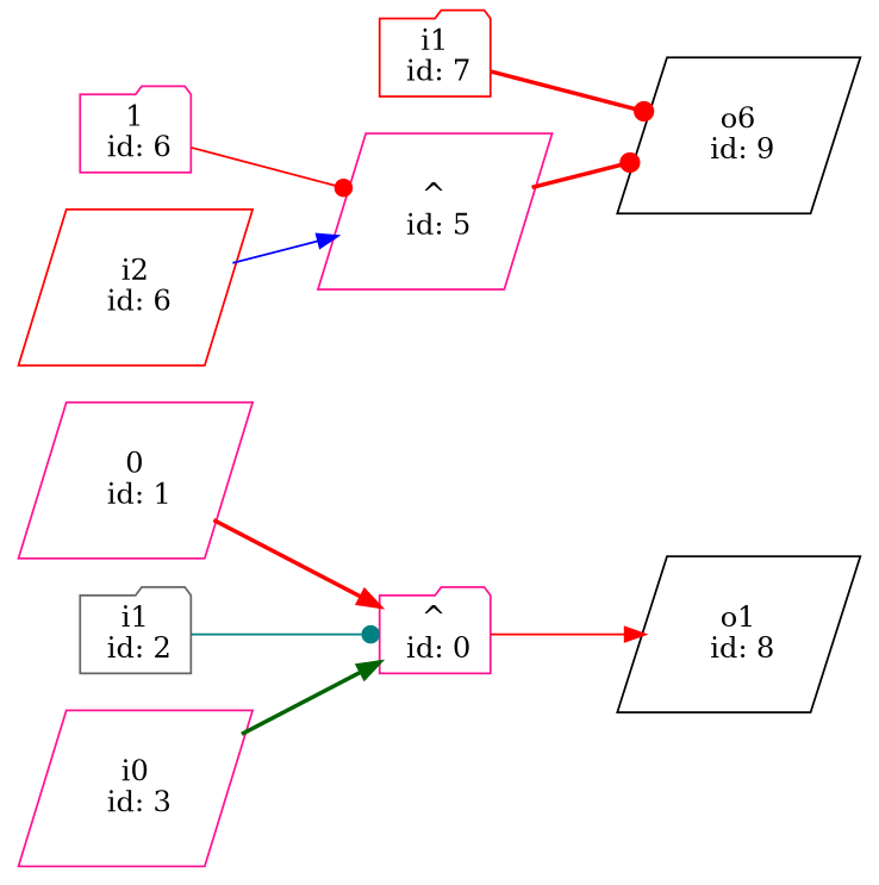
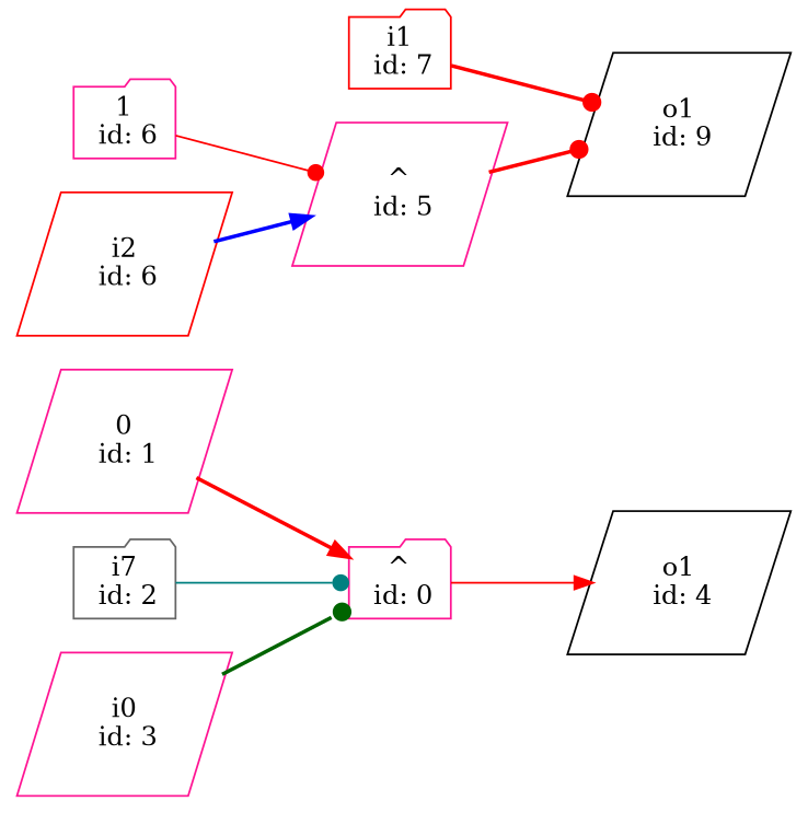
  digraph {
    fontname="DejaVu Serif"
    rankdir=LR
    node [color=deeppink fontname="DejaVu Serif" shape=parallelogram]
    edge [arrowhead=normal color=red fontname="DejaVu Serif" style=bold]
    n1 [label="^\n id: 0" shape=folder]
-   n2 [color=black label="o1\n id: 8"]
+   n2 [color=black label="o1\n id: 4"]
    n3 [label="0\n id: 1"]
-   n4 [color=gray40 label="i1\n id: 2" shape=folder]
+   n4 [color=gray40 label="i7\n id: 2" shape=folder]
    n5 [label="i0\n id: 3"]
    n6 [label="^\n id: 5"]
-   n7 [color=black label="o6\n id: 9"]
+   n7 [color=black label="o1\n id: 9"]
    n8 [label="1\n id: 6" shape=folder]
    n9 [color=red label="i1\n id: 7" shape=folder]
    n10 [color=red label="i2\n id: 6"]
    n1 -> n2 [style=solid]
    n3 -> n1
    n4 -> n1 [arrowhead=dot color=teal style=solid]
-   n5 -> n1 [color=darkgreen]
+   n5 -> n1 [arrowhead=dot color=darkgreen]
    n6 -> n7 [arrowhead=dot]
    n8 -> n6 [arrowhead=dot style=solid]
    n9 -> n7 [arrowhead=dot]
-   n10 -> n6 [color=blue style=solid]
+   n10 -> n6 [color=blue]
  }
